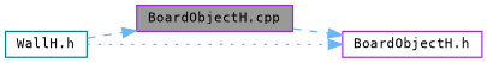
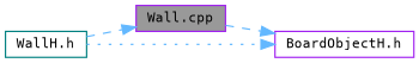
  digraph {
    fontname="DejaVu Sans Mono"
    rankdir=LR
    node [color=purple fillcolor=white fontname="DejaVu Sans Mono" fontsize=10 shape=box style=filled]
    edge [color=steelblue1 fontname="DejaVu Sans Mono" fontsize=10 labelfontname=Helvetica labelfontsize=10 style=dashed]
-   n1 [fillcolor=grey60 fontcolor=black height=0.2 label="BoardObjectH.cpp" width=0.4]
+   n1 [fillcolor=grey60 fontcolor=black height=0.2 label="Wall.cpp" width=0.4]
    n2 [height=0.2 label="BoardObjectH.h" width=0.4]
    n3 [color=teal height=0.2 label="WallH.h" width=0.4]
    n1 -> n2
    n3 -> n1
    n3 -> n2 [style=dotted]
  }
